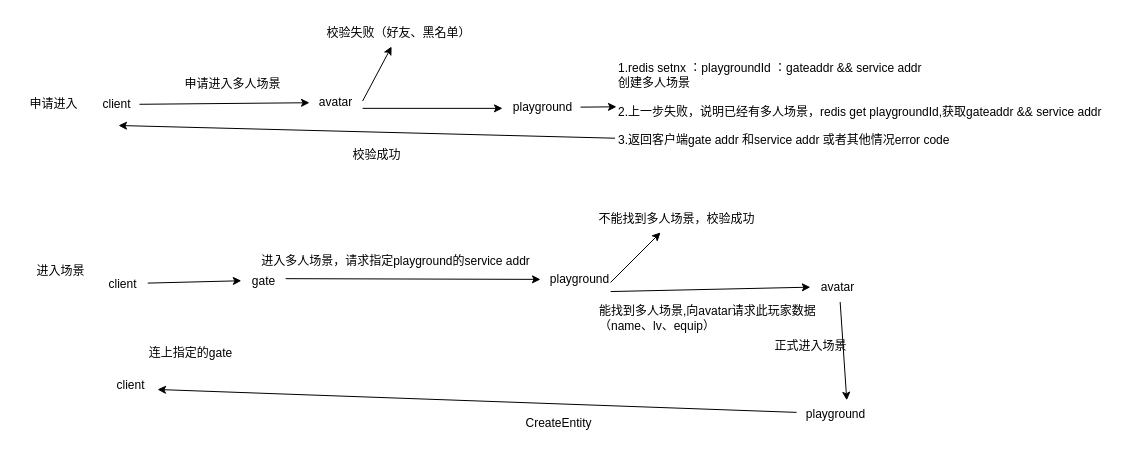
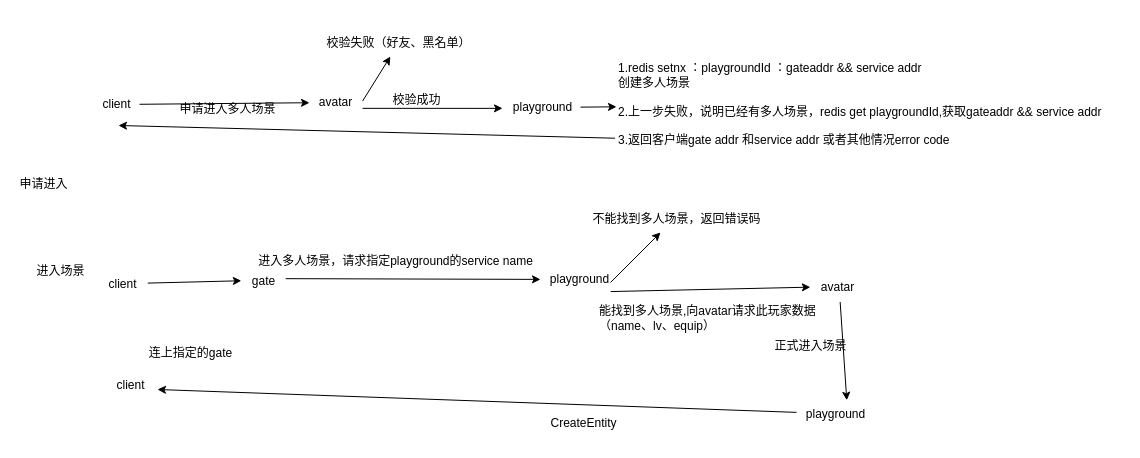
  <mxCell id="0" />
  <mxCell id="1" parent="0" />
  <mxCell id="2" value="client" style="text;html=1;align=center;verticalAlign=middle;resizable=0;points=[];autosize=1;strokeColor=none;fillColor=none;" parent="1" vertex="1"><mxGeometry x="93" y="91" width="46" height="26" as="geometry" /></mxCell>
  <mxCell id="3" value="avatar" style="text;html=1;align=center;verticalAlign=middle;resizable=0;points=[];autosize=1;strokeColor=none;fillColor=none;" parent="1" vertex="1"><mxGeometry x="309" y="89" width="51" height="26" as="geometry" /></mxCell>
  <mxCell id="4" value="" style="endArrow=classic;html=1;rounded=0;" parent="1" source="2" target="3" edge="1"><mxGeometry width="50" height="50" relative="1" as="geometry"><mxPoint x="436" y="276" as="sourcePoint" /><mxPoint x="486" y="226" as="targetPoint" /></mxGeometry></mxCell>
- <mxCell id="5" value="申请进入多人场景" style="text;html=1;align=center;verticalAlign=middle;resizable=0;points=[];autosize=1;strokeColor=none;fillColor=none;" parent="1" vertex="1"><mxGeometry x="175" y="71" width="114" height="26" as="geometry" /></mxCell>
- <mxCell id="6" value="校验失败（好友、黑名单）" style="text;html=1;align=center;verticalAlign=middle;resizable=0;points=[];autosize=1;strokeColor=none;fillColor=none;" parent="1" vertex="1"><mxGeometry x="317" y="20" width="162" height="26" as="geometry" /></mxCell>
+ <mxCell id="5" value="申请进入多人场景" style="text;html=1;align=center;verticalAlign=middle;resizable=0;points=[];autosize=1;strokeColor=none;fillColor=none;" parent="1" vertex="1"><mxGeometry x="170" y="96" width="114" height="26" as="geometry" /></mxCell>
+ <mxCell id="6" value="校验失败（好友、黑名单）" style="text;html=1;align=center;verticalAlign=middle;resizable=0;points=[];autosize=1;strokeColor=none;fillColor=none;" parent="1" vertex="1"><mxGeometry x="317" y="30" width="162" height="26" as="geometry" /></mxCell>
  <mxCell id="7" value="" style="endArrow=classic;html=1;rounded=0;exitX=1.041;exitY=0.446;exitDx=0;exitDy=0;exitPerimeter=0;" parent="1" source="3" target="6" edge="1"><mxGeometry width="50" height="50" relative="1" as="geometry"><mxPoint x="436" y="276" as="sourcePoint" /><mxPoint x="486" y="226" as="targetPoint" /></mxGeometry></mxCell>
- <mxCell id="8" value="校验成功" style="text;html=1;align=center;verticalAlign=middle;resizable=0;points=[];autosize=1;strokeColor=none;fillColor=none;" parent="1" vertex="1"><mxGeometry x="343" y="142" width="66" height="26" as="geometry" /></mxCell>
+ <mxCell id="8" value="校验成功" style="text;html=1;align=center;verticalAlign=middle;resizable=0;points=[];autosize=1;strokeColor=none;fillColor=none;" parent="1" vertex="1"><mxGeometry x="383" y="87" width="66" height="26" as="geometry" /></mxCell>
  <mxCell id="9" value="" style="endArrow=classic;html=1;rounded=0;exitX=1.041;exitY=0.725;exitDx=0;exitDy=0;exitPerimeter=0;entryX=-0.013;entryY=0.533;entryDx=0;entryDy=0;entryPerimeter=0;" parent="1" source="3" target="10" edge="1"><mxGeometry width="50" height="50" relative="1" as="geometry"><mxPoint x="443" y="293" as="sourcePoint" /><mxPoint x="544" y="102" as="targetPoint" /></mxGeometry></mxCell>
  <mxCell id="10" value="playground" style="text;html=1;align=center;verticalAlign=middle;resizable=0;points=[];autosize=1;strokeColor=none;fillColor=none;" parent="1" vertex="1"><mxGeometry x="503" y="94" width="77" height="26" as="geometry" /></mxCell>
  <mxCell id="11" value="" style="endArrow=classic;html=1;rounded=0;" parent="1" source="10" target="12" edge="1"><mxGeometry width="50" height="50" relative="1" as="geometry"><mxPoint x="443" y="293" as="sourcePoint" /><mxPoint x="582" y="59" as="targetPoint" /></mxGeometry></mxCell>
  <mxCell id="12" value="1.redis setnx ：playgroundId ：gateaddr &amp;amp;&amp;amp; service addr&lt;br&gt;&lt;div style=&quot;&quot;&gt;&lt;span style=&quot;background-color: initial;&quot;&gt;创建多人场景&lt;/span&gt;&lt;/div&gt;&lt;br&gt;&lt;div style=&quot;&quot;&gt;&lt;span style=&quot;background-color: initial;&quot;&gt;2.上一步失败，说明已经有多人场景，redis get playgroundId,获取gateaddr &amp;amp;&amp;amp; service addr&lt;/span&gt;&lt;/div&gt;&lt;div style=&quot;&quot;&gt;&lt;br&gt;&lt;/div&gt;&lt;div style=&quot;&quot;&gt;3.返回客户端gate addr 和service addr 或者其他情况error code&lt;/div&gt;" style="text;html=1;align=left;verticalAlign=middle;resizable=0;points=[];autosize=1;strokeColor=none;fillColor=none;" parent="1" vertex="1"><mxGeometry x="616" y="55" width="502" height="98" as="geometry" /></mxCell>
  <mxCell id="13" value="" style="endArrow=classic;html=1;rounded=0;exitX=-0.003;exitY=0.844;exitDx=0;exitDy=0;exitPerimeter=0;" parent="1" source="12" edge="1"><mxGeometry width="50" height="50" relative="1" as="geometry"><mxPoint x="413" y="198" as="sourcePoint" /><mxPoint x="118" y="125" as="targetPoint" /></mxGeometry></mxCell>
- <mxCell id="14" value="申请进入" style="text;html=1;align=center;verticalAlign=middle;resizable=0;points=[];autosize=1;strokeColor=none;fillColor=none;" parent="1" vertex="1"><mxGeometry x="20" y="91" width="66" height="26" as="geometry" /></mxCell>
+ <mxCell id="14" value="申请进入" style="text;html=1;align=center;verticalAlign=middle;resizable=0;points=[];autosize=1;strokeColor=none;fillColor=none;" parent="1" vertex="1"><mxGeometry x="10" y="171" width="66" height="26" as="geometry" /></mxCell>
  <mxCell id="15" value="进入场景" style="text;html=1;align=center;verticalAlign=middle;resizable=0;points=[];autosize=1;strokeColor=none;fillColor=none;" parent="1" vertex="1"><mxGeometry x="27" y="258" width="66" height="26" as="geometry" /></mxCell>
  <mxCell id="16" value="client" style="text;html=1;align=center;verticalAlign=middle;resizable=0;points=[];autosize=1;strokeColor=none;fillColor=none;" parent="1" vertex="1"><mxGeometry x="99" y="271" width="46" height="26" as="geometry" /></mxCell>
  <mxCell id="17" value="gate" style="text;html=1;align=center;verticalAlign=middle;resizable=0;points=[];autosize=1;strokeColor=none;fillColor=none;" parent="1" vertex="1"><mxGeometry x="242" y="268" width="41" height="26" as="geometry" /></mxCell>
  <mxCell id="18" value="" style="endArrow=classic;html=1;rounded=0;exitX=1.049;exitY=0.446;exitDx=0;exitDy=0;exitPerimeter=0;entryX=-0.028;entryY=0.471;entryDx=0;entryDy=0;entryPerimeter=0;" parent="1" source="16" target="17" edge="1"><mxGeometry width="50" height="50" relative="1" as="geometry"><mxPoint x="429" y="296" as="sourcePoint" /><mxPoint x="479" y="246" as="targetPoint" /></mxGeometry></mxCell>
  <mxCell id="19" value="连上指定的gate" style="text;html=1;align=center;verticalAlign=middle;resizable=0;points=[];autosize=1;strokeColor=none;fillColor=none;" parent="1" vertex="1"><mxGeometry x="139" y="340" width="101" height="26" as="geometry" /></mxCell>
  <mxCell id="20" value="" style="endArrow=classic;html=1;rounded=0;exitX=1.053;exitY=0.391;exitDx=0;exitDy=0;exitPerimeter=0;" parent="1" source="17" target="21" edge="1"><mxGeometry width="50" height="50" relative="1" as="geometry"><mxPoint x="429" y="296" as="sourcePoint" /><mxPoint x="394" y="275" as="targetPoint" /></mxGeometry></mxCell>
  <mxCell id="21" value="playground" style="text;html=1;align=center;verticalAlign=middle;resizable=0;points=[];autosize=1;strokeColor=none;fillColor=none;" parent="1" vertex="1"><mxGeometry x="540" y="266" width="77" height="26" as="geometry" /></mxCell>
- <mxCell id="22" value="进入多人场景，请求指定playground的service addr" style="text;html=1;align=center;verticalAlign=middle;resizable=0;points=[];autosize=1;strokeColor=none;fillColor=none;" parent="1" vertex="1"><mxGeometry x="251" y="248" width="287" height="26" as="geometry" /></mxCell>
- <mxCell id="23" value="不能找到多人场景，校验成功" style="text;html=1;align=center;verticalAlign=middle;resizable=0;points=[];autosize=1;strokeColor=none;fillColor=none;" parent="1" vertex="1"><mxGeometry x="583" y="206" width="186" height="26" as="geometry" /></mxCell>
+ <mxCell id="22" value="进入多人场景，请求指定playground的service name" style="text;html=1;align=center;verticalAlign=middle;resizable=0;points=[];autosize=1;strokeColor=none;fillColor=none;" parent="1" vertex="1"><mxGeometry x="251" y="248" width="287" height="26" as="geometry" /></mxCell>
+ <mxCell id="23" value="不能找到多人场景，返回错误码" style="text;html=1;align=center;verticalAlign=middle;resizable=0;points=[];autosize=1;strokeColor=none;fillColor=none;" parent="1" vertex="1"><mxGeometry x="583" y="206" width="186" height="26" as="geometry" /></mxCell>
  <mxCell id="24" value="" style="endArrow=classic;html=1;rounded=0;" parent="1" edge="1"><mxGeometry width="50" height="50" relative="1" as="geometry"><mxPoint x="610" y="282" as="sourcePoint" /><mxPoint x="660" y="232" as="targetPoint" /></mxGeometry></mxCell>
  <mxCell id="25" value="能找到多人场景,向avatar请求此玩家数据&lt;br&gt;（name、lv、equip）" style="text;html=1;align=left;verticalAlign=middle;resizable=0;points=[];autosize=1;strokeColor=none;fillColor=none;rotation=0;" parent="1" vertex="1"><mxGeometry x="597" y="297" width="235" height="41" as="geometry" /></mxCell>
  <mxCell id="26" value="" style="endArrow=classic;html=1;rounded=0;exitX=0.911;exitY=0.964;exitDx=0;exitDy=0;exitPerimeter=0;entryX=-0.022;entryY=0.487;entryDx=0;entryDy=0;entryPerimeter=0;" parent="1" source="21" target="27" edge="1"><mxGeometry width="50" height="50" relative="1" as="geometry"><mxPoint x="413" y="267" as="sourcePoint" /><mxPoint x="764" y="291" as="targetPoint" /></mxGeometry></mxCell>
  <mxCell id="27" value="avatar" style="text;html=1;align=center;verticalAlign=middle;resizable=0;points=[];autosize=1;strokeColor=none;fillColor=none;" parent="1" vertex="1"><mxGeometry x="811" y="274" width="51" height="26" as="geometry" /></mxCell>
  <mxCell id="28" value="playground" style="text;html=1;align=center;verticalAlign=middle;resizable=0;points=[];autosize=1;strokeColor=none;fillColor=none;" parent="1" vertex="1"><mxGeometry x="796" y="401" width="77" height="26" as="geometry" /></mxCell>
  <mxCell id="29" value="" style="endArrow=classic;html=1;rounded=0;exitX=0.562;exitY=1.06;exitDx=0;exitDy=0;exitPerimeter=0;entryX=0.653;entryY=-0.048;entryDx=0;entryDy=0;entryPerimeter=0;" parent="1" source="27" target="28" edge="1"><mxGeometry width="50" height="50" relative="1" as="geometry"><mxPoint x="413" y="260" as="sourcePoint" /><mxPoint x="828" y="380" as="targetPoint" /></mxGeometry></mxCell>
  <mxCell id="30" value="正式进入场景" style="text;html=1;align=center;verticalAlign=middle;resizable=0;points=[];autosize=1;strokeColor=none;fillColor=none;" parent="1" vertex="1"><mxGeometry x="765" y="333" width="90" height="26" as="geometry" /></mxCell>
  <mxCell id="31" value="" style="endArrow=classic;html=1;rounded=0;exitX=0.001;exitY=0.419;exitDx=0;exitDy=0;exitPerimeter=0;" parent="1" source="28" edge="1"><mxGeometry width="50" height="50" relative="1" as="geometry"><mxPoint x="413" y="260" as="sourcePoint" /><mxPoint x="157" y="389" as="targetPoint" /></mxGeometry></mxCell>
- <mxCell id="32" value="CreateEntity" style="text;html=1;align=center;verticalAlign=middle;resizable=0;points=[];autosize=1;strokeColor=none;fillColor=none;" parent="1" vertex="1"><mxGeometry x="516" y="410" width="84" height="26" as="geometry" /></mxCell>
+ <mxCell id="32" value="CreateEntity" style="text;html=1;align=center;verticalAlign=middle;resizable=0;points=[];autosize=1;strokeColor=none;fillColor=none;" parent="1" vertex="1"><mxGeometry x="541" y="410" width="84" height="26" as="geometry" /></mxCell>
  <mxCell id="33" value="client" style="text;html=1;align=center;verticalAlign=middle;resizable=0;points=[];autosize=1;strokeColor=none;fillColor=none;" parent="1" vertex="1"><mxGeometry x="107" y="372" width="46" height="26" as="geometry" /></mxCell>
